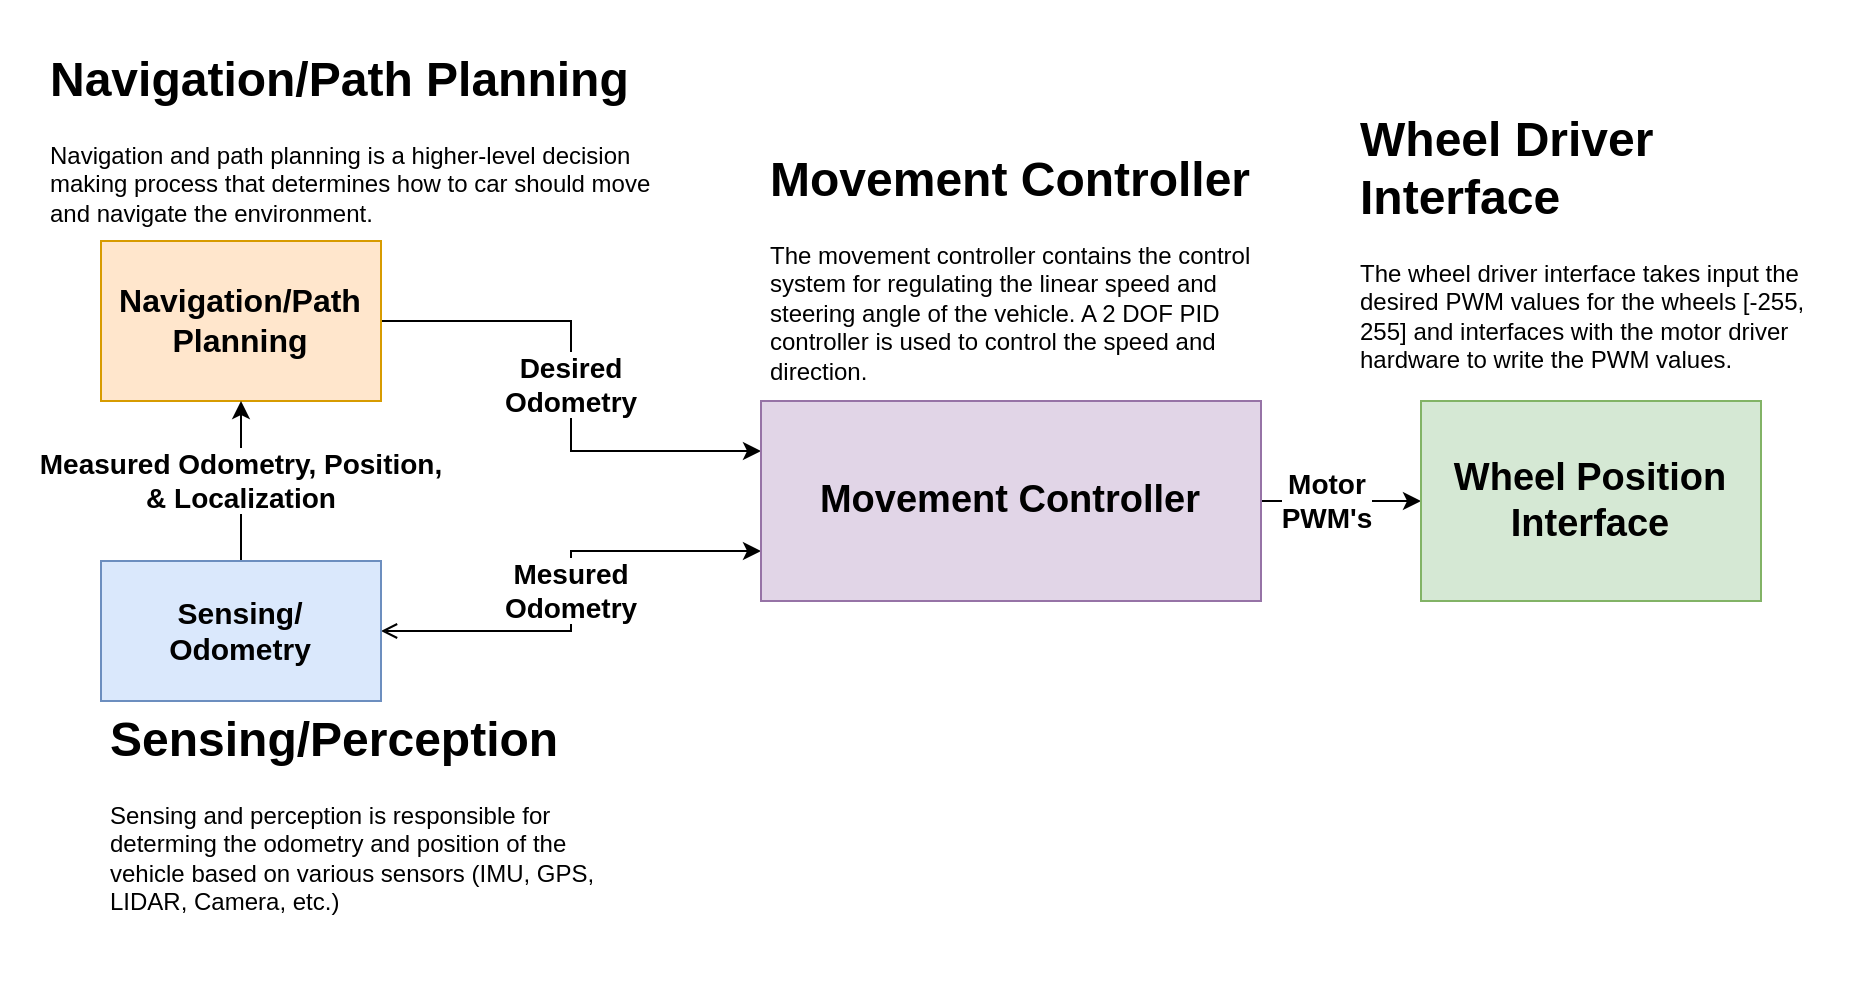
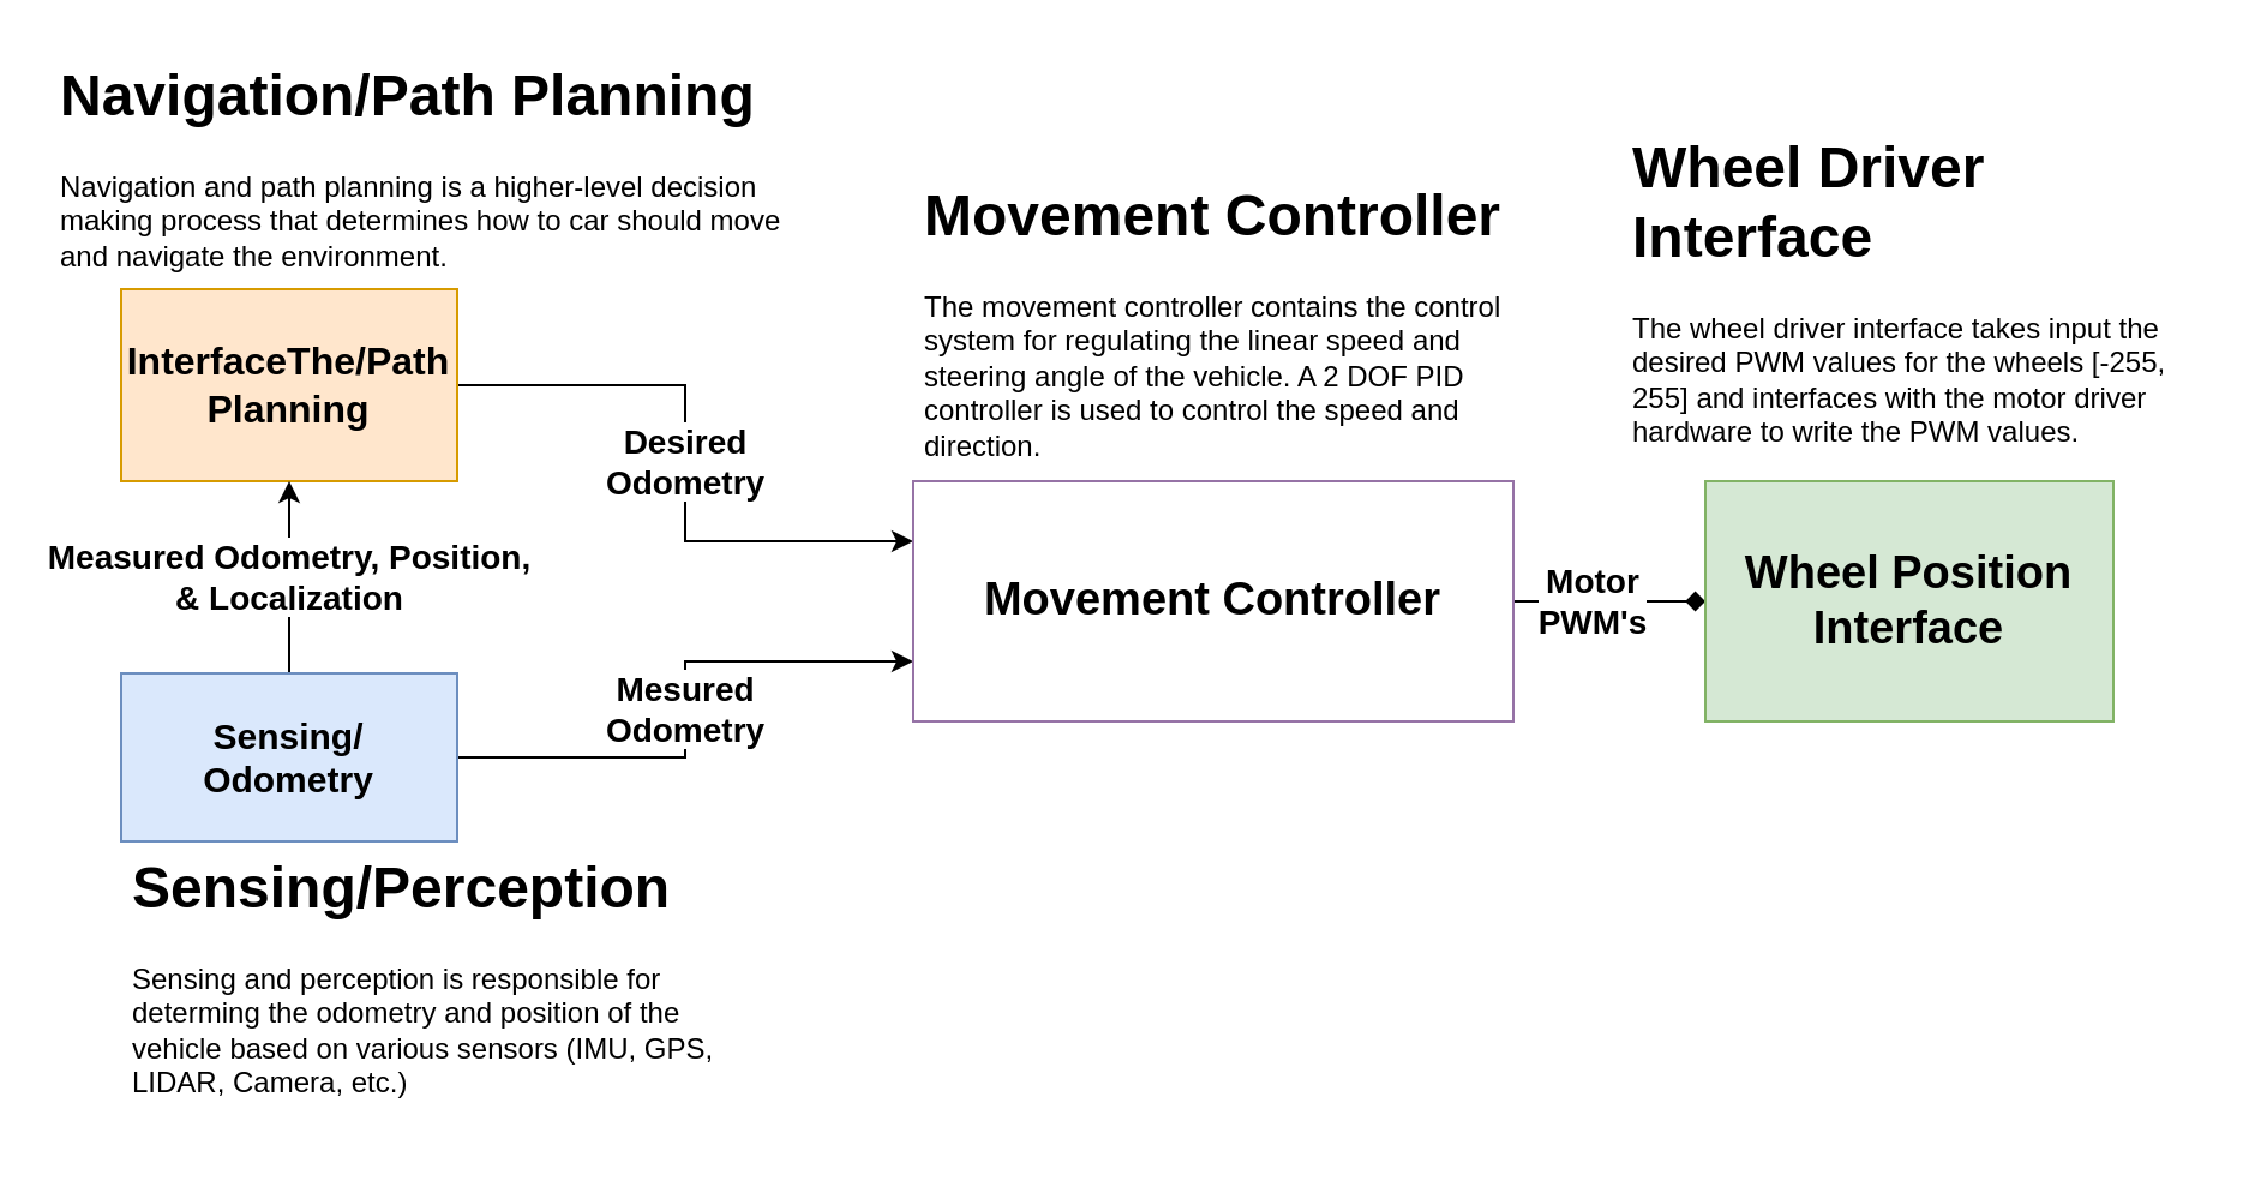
  <mxCell id="0" />
  <mxCell id="1" parent="0" />
  <mxCell id="2" value="&lt;b style=&quot;font-size: 14px&quot;&gt;Desired&lt;br&gt;Odometry&lt;/b&gt;" style="edgeStyle=orthogonalEdgeStyle;rounded=0;orthogonalLoop=1;jettySize=auto;html=1;exitX=0;exitY=0.25;exitDx=0;exitDy=0;startArrow=classic;startFill=1;endArrow=none;endFill=0;entryX=1;entryY=0.5;entryDx=0;entryDy=0;" edge="1" parent="1" source="6" target="10"><mxGeometry relative="1" as="geometry"><mxPoint x="200" y="225" as="targetPoint" /><Array as="points" /><mxPoint as="offset" /></mxGeometry></mxCell>
- <mxCell id="3" value="&lt;b style=&quot;font-size: 14px&quot;&gt;Mesured&lt;br&gt;Odometry&lt;/b&gt;" style="edgeStyle=orthogonalEdgeStyle;rounded=0;orthogonalLoop=1;jettySize=auto;html=1;exitX=0;exitY=0.75;exitDx=0;exitDy=0;startArrow=classic;startFill=1;endArrow=open;endFill=0;entryX=1;entryY=0.5;entryDx=0;entryDy=0;" edge="1" parent="1" source="6" target="12"><mxGeometry relative="1" as="geometry"><mxPoint x="200" y="275" as="targetPoint" /><Array as="points" /></mxGeometry></mxCell>
- <mxCell id="4" style="edgeStyle=orthogonalEdgeStyle;rounded=0;orthogonalLoop=1;jettySize=auto;html=1;startArrow=none;startFill=0;endArrow=classic;endFill=1;" edge="1" parent="1" source="6" target="8"><mxGeometry relative="1" as="geometry" /></mxCell>
+ <mxCell id="3" value="&lt;b style=&quot;font-size: 14px&quot;&gt;Mesured&lt;br&gt;Odometry&lt;/b&gt;" style="edgeStyle=orthogonalEdgeStyle;rounded=0;orthogonalLoop=1;jettySize=auto;html=1;exitX=0;exitY=0.75;exitDx=0;exitDy=0;startArrow=classic;startFill=1;endArrow=none;endFill=0;entryX=1;entryY=0.5;entryDx=0;entryDy=0;" edge="1" parent="1" source="6" target="12"><mxGeometry relative="1" as="geometry"><mxPoint x="200" y="275" as="targetPoint" /><Array as="points" /></mxGeometry></mxCell>
+ <mxCell id="4" style="edgeStyle=orthogonalEdgeStyle;rounded=0;orthogonalLoop=1;jettySize=auto;html=1;startArrow=none;startFill=0;endArrow=diamond;endFill=1;" edge="1" parent="1" source="6" target="8"><mxGeometry relative="1" as="geometry" /></mxCell>
  <mxCell id="5" value="&lt;b style=&quot;font-size: 14px&quot;&gt;Motor&lt;br&gt;PWM's&lt;/b&gt;" style="edgeLabel;html=1;align=center;verticalAlign=middle;resizable=0;points=[];" vertex="1" connectable="0" parent="4"><mxGeometry x="-0.206" y="1" relative="1" as="geometry"><mxPoint as="offset" /></mxGeometry></mxCell>
- <mxCell id="6" value="&lt;b&gt;&lt;font style=&quot;font-size: 19px&quot;&gt;Movement Controller&lt;/font&gt;&lt;/b&gt;" style="rounded=0;whiteSpace=wrap;html=1;fillColor=#e1d5e7;strokeColor=#9673a6;" vertex="1" parent="1"><mxGeometry x="380" y="200" width="250" height="100" as="geometry" /></mxCell>
+ <mxCell id="6" value="&lt;b&gt;&lt;font style=&quot;font-size: 19px&quot;&gt;Movement Controller&lt;/font&gt;&lt;/b&gt;" style="rounded=0;whiteSpace=wrap;html=1;fillColor=#ffffff;strokeColor=#9673a6;" vertex="1" parent="1"><mxGeometry x="380" y="200" width="250" height="100" as="geometry" /></mxCell>
  <mxCell id="7" value="&lt;h1&gt;Movement Controller&lt;/h1&gt;&lt;p&gt;The movement controller contains the control system for regulating the linear speed and steering angle of the vehicle. A 2 DOF PID controller is used to control the speed and direction.&amp;nbsp;&lt;/p&gt;" style="text;html=1;strokeColor=none;fillColor=none;spacing=5;spacingTop=-20;whiteSpace=wrap;overflow=hidden;rounded=0;" vertex="1" parent="1"><mxGeometry x="380" y="70" width="250" height="120" as="geometry" /></mxCell>
  <mxCell id="8" value="&lt;font style=&quot;font-size: 19px&quot;&gt;&lt;b&gt;Wheel Position&lt;br&gt;Interface&lt;/b&gt;&lt;/font&gt;" style="rounded=0;whiteSpace=wrap;html=1;fillColor=#d5e8d4;strokeColor=#82b366;" vertex="1" parent="1"><mxGeometry x="710" y="200" width="170" height="100" as="geometry" /></mxCell>
  <mxCell id="9" value="&lt;h1&gt;Wheel Driver Interface&lt;/h1&gt;&lt;p&gt;The wheel driver interface takes input the desired PWM values for the wheels [-255, 255] and interfaces with the motor driver hardware to write the PWM values.&amp;nbsp;&lt;/p&gt;" style="text;html=1;strokeColor=none;fillColor=none;spacing=5;spacingTop=-20;whiteSpace=wrap;overflow=hidden;rounded=0;" vertex="1" parent="1"><mxGeometry x="675" y="50" width="240" height="140" as="geometry" /></mxCell>
- <mxCell id="10" value="&lt;font size=&quot;1&quot;&gt;&lt;b style=&quot;font-size: 16px&quot;&gt;Navigation/Path Planning&lt;/b&gt;&lt;/font&gt;" style="rounded=0;whiteSpace=wrap;html=1;fillColor=#ffe6cc;strokeColor=#d79b00;" vertex="1" parent="1"><mxGeometry x="50" y="120" width="140" height="80" as="geometry" /></mxCell>
+ <mxCell id="10" value="&lt;font size=&quot;1&quot;&gt;&lt;b style=&quot;font-size: 16px&quot;&gt;InterfaceThe/Path Planning&lt;/b&gt;&lt;/font&gt;" style="rounded=0;whiteSpace=wrap;html=1;fillColor=#ffe6cc;strokeColor=#d79b00;" vertex="1" parent="1"><mxGeometry x="50" y="120" width="140" height="80" as="geometry" /></mxCell>
  <mxCell id="11" value="&lt;b&gt;&lt;font style=&quot;font-size: 14px&quot;&gt;Measured Odometry, Position,&lt;br&gt;&amp;amp; Localization&lt;br&gt;&lt;/font&gt;&lt;/b&gt;" style="edgeStyle=orthogonalEdgeStyle;rounded=0;orthogonalLoop=1;jettySize=auto;html=1;entryX=0.5;entryY=1;entryDx=0;entryDy=0;startArrow=none;startFill=0;endArrow=classic;endFill=1;" edge="1" parent="1" source="12" target="10"><mxGeometry relative="1" as="geometry" /></mxCell>
  <mxCell id="12" value="&lt;b&gt;&lt;font style=&quot;font-size: 15px&quot;&gt;Sensing/&lt;br&gt;Odometry&lt;/font&gt;&lt;/b&gt;" style="rounded=0;whiteSpace=wrap;html=1;fillColor=#dae8fc;strokeColor=#6c8ebf;" vertex="1" parent="1"><mxGeometry x="50" y="280" width="140" height="70" as="geometry" /></mxCell>
  <mxCell id="13" value="&lt;h1&gt;Sensing/Perception&lt;/h1&gt;&lt;p&gt;Sensing and perception is responsible for determing the odometry and position of the vehicle based on various sensors (IMU, GPS, LIDAR, Camera, etc.)&lt;/p&gt;" style="text;html=1;strokeColor=none;fillColor=none;spacing=5;spacingTop=-20;whiteSpace=wrap;overflow=hidden;rounded=0;" vertex="1" parent="1"><mxGeometry x="50" y="350" width="270" height="120" as="geometry" /></mxCell>
  <mxCell id="14" value="&lt;h1&gt;Navigation/Path Planning&lt;/h1&gt;&lt;p&gt;Navigation and path planning is a higher-level decision making process that determines how to car should move and navigate the environment.&lt;/p&gt;" style="text;html=1;strokeColor=none;fillColor=none;spacing=5;spacingTop=-20;whiteSpace=wrap;overflow=hidden;rounded=0;" vertex="1" parent="1"><mxGeometry x="20" y="20" width="320" height="100" as="geometry" /></mxCell>
